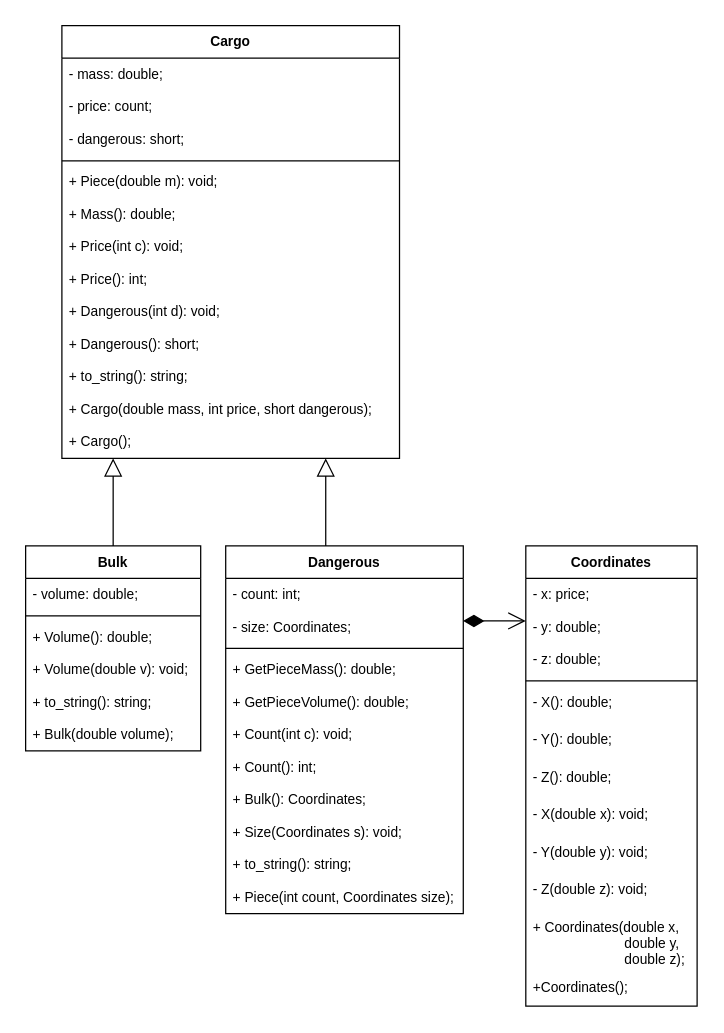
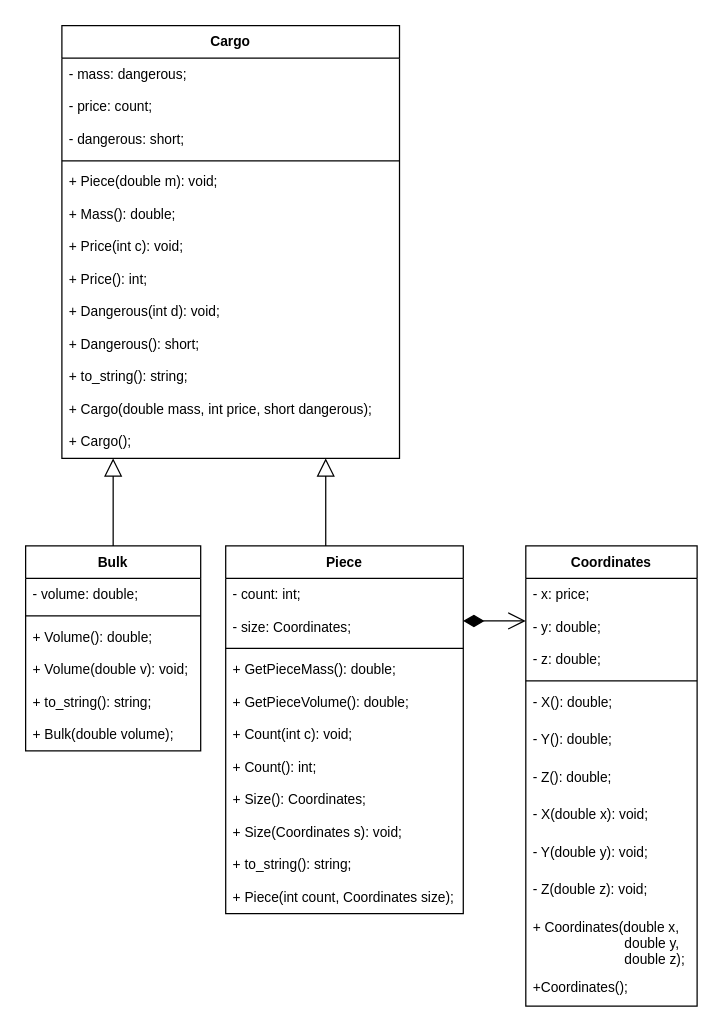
  <mxCell id="0" />
  <mxCell id="1" parent="0" />
  <mxCell id="2" value="Cargo" style="swimlane;fontStyle=1;align=center;verticalAlign=top;childLayout=stackLayout;horizontal=1;startSize=26;horizontalStack=0;resizeParent=1;resizeParentMax=0;resizeLast=0;collapsible=1;marginBottom=0;fontSize=11;strokeColor=default;strokeWidth=1;" parent="1" vertex="1"><mxGeometry x="49" y="20" width="270" height="346" as="geometry"><mxRectangle x="70" y="10" width="60" height="26" as="alternateBounds" /></mxGeometry></mxCell>
- <mxCell id="3" value="- mass: double;" style="text;strokeColor=none;fillColor=none;align=left;verticalAlign=top;spacingLeft=4;spacingRight=4;overflow=hidden;rotatable=0;points=[[0,0.5],[1,0.5]];portConstraint=eastwest;fontSize=11;" parent="2" vertex="1"><mxGeometry y="26" width="270" height="26" as="geometry" /></mxCell>
+ <mxCell id="3" value="- mass: dangerous;" style="text;strokeColor=none;fillColor=none;align=left;verticalAlign=top;spacingLeft=4;spacingRight=4;overflow=hidden;rotatable=0;points=[[0,0.5],[1,0.5]];portConstraint=eastwest;fontSize=11;" parent="2" vertex="1"><mxGeometry y="26" width="270" height="26" as="geometry" /></mxCell>
  <mxCell id="4" value="- price: count;" style="text;strokeColor=none;fillColor=none;align=left;verticalAlign=top;spacingLeft=4;spacingRight=4;overflow=hidden;rotatable=0;points=[[0,0.5],[1,0.5]];portConstraint=eastwest;fontSize=11;" parent="2" vertex="1"><mxGeometry y="52" width="270" height="26" as="geometry" /></mxCell>
  <mxCell id="5" value="- dangerous: short;" style="text;strokeColor=none;fillColor=none;align=left;verticalAlign=top;spacingLeft=4;spacingRight=4;overflow=hidden;rotatable=0;points=[[0,0.5],[1,0.5]];portConstraint=eastwest;fontSize=11;" parent="2" vertex="1"><mxGeometry y="78" width="270" height="26" as="geometry" /></mxCell>
  <mxCell id="6" value="" style="line;strokeWidth=1;fillColor=none;align=left;verticalAlign=middle;spacingTop=-1;spacingLeft=3;spacingRight=3;rotatable=0;labelPosition=right;points=[];portConstraint=eastwest;fontSize=11;" parent="2" vertex="1"><mxGeometry y="104" width="270" height="8" as="geometry" /></mxCell>
  <mxCell id="7" value="+ Piece(double m): void;" style="text;strokeColor=none;fillColor=none;align=left;verticalAlign=top;spacingLeft=4;spacingRight=4;overflow=hidden;rotatable=0;points=[[0,0.5],[1,0.5]];portConstraint=eastwest;fontSize=11;" parent="2" vertex="1"><mxGeometry y="112" width="270" height="26" as="geometry" /></mxCell>
  <mxCell id="8" value="+ Mass(): double;" style="text;strokeColor=none;fillColor=none;align=left;verticalAlign=top;spacingLeft=4;spacingRight=4;overflow=hidden;rotatable=0;points=[[0,0.5],[1,0.5]];portConstraint=eastwest;fontSize=11;" parent="2" vertex="1"><mxGeometry y="138" width="270" height="26" as="geometry" /></mxCell>
  <mxCell id="9" value="+ Price(int c): void;" style="text;strokeColor=none;fillColor=none;align=left;verticalAlign=top;spacingLeft=4;spacingRight=4;overflow=hidden;rotatable=0;points=[[0,0.5],[1,0.5]];portConstraint=eastwest;fontSize=11;" parent="2" vertex="1"><mxGeometry y="164" width="270" height="26" as="geometry" /></mxCell>
  <mxCell id="10" value="+ Price(): int;" style="text;strokeColor=none;fillColor=none;align=left;verticalAlign=top;spacingLeft=4;spacingRight=4;overflow=hidden;rotatable=0;points=[[0,0.5],[1,0.5]];portConstraint=eastwest;fontSize=11;" parent="2" vertex="1"><mxGeometry y="190" width="270" height="26" as="geometry" /></mxCell>
  <mxCell id="11" value="+ Dangerous(int d): void;" style="text;strokeColor=none;fillColor=none;align=left;verticalAlign=top;spacingLeft=4;spacingRight=4;overflow=hidden;rotatable=0;points=[[0,0.5],[1,0.5]];portConstraint=eastwest;fontSize=11;" parent="2" vertex="1"><mxGeometry y="216" width="270" height="26" as="geometry" /></mxCell>
  <mxCell id="12" value="+ Dangerous(): short;" style="text;strokeColor=none;fillColor=none;align=left;verticalAlign=top;spacingLeft=4;spacingRight=4;overflow=hidden;rotatable=0;points=[[0,0.5],[1,0.5]];portConstraint=eastwest;fontSize=11;" parent="2" vertex="1"><mxGeometry y="242" width="270" height="26" as="geometry" /></mxCell>
  <mxCell id="13" value="+ to_string(): string;" style="text;strokeColor=none;fillColor=none;align=left;verticalAlign=top;spacingLeft=4;spacingRight=4;overflow=hidden;rotatable=0;points=[[0,0.5],[1,0.5]];portConstraint=eastwest;fontSize=11;" parent="2" vertex="1"><mxGeometry y="268" width="270" height="26" as="geometry" /></mxCell>
  <mxCell id="14" value="+ Cargo(double mass, int price, short dangerous);" style="text;strokeColor=none;fillColor=none;align=left;verticalAlign=top;spacingLeft=4;spacingRight=4;overflow=hidden;rotatable=0;points=[[0,0.5],[1,0.5]];portConstraint=eastwest;fontSize=11;" parent="2" vertex="1"><mxGeometry y="294" width="270" height="26" as="geometry" /></mxCell>
  <mxCell id="15" value="+ Cargo();" style="text;strokeColor=none;fillColor=none;align=left;verticalAlign=top;spacingLeft=4;spacingRight=4;overflow=hidden;rotatable=0;points=[[0,0.5],[1,0.5]];portConstraint=eastwest;fontSize=11;" vertex="1" parent="2"><mxGeometry y="320" width="270" height="26" as="geometry" /></mxCell>
- <mxCell id="16" value="Dangerous" style="swimlane;fontStyle=1;align=center;verticalAlign=top;childLayout=stackLayout;horizontal=1;startSize=26;horizontalStack=0;resizeParent=1;resizeParentMax=0;resizeLast=0;collapsible=1;marginBottom=0;fontSize=11;strokeColor=default;strokeWidth=1;" parent="1" vertex="1"><mxGeometry x="180" y="436" width="190" height="294" as="geometry"><mxRectangle x="200" y="400" width="190" height="26" as="alternateBounds" /></mxGeometry></mxCell>
+ <mxCell id="16" value="Piece" style="swimlane;fontStyle=1;align=center;verticalAlign=top;childLayout=stackLayout;horizontal=1;startSize=26;horizontalStack=0;resizeParent=1;resizeParentMax=0;resizeLast=0;collapsible=1;marginBottom=0;fontSize=11;strokeColor=default;strokeWidth=1;" parent="1" vertex="1"><mxGeometry x="180" y="436" width="190" height="294" as="geometry"><mxRectangle x="200" y="400" width="190" height="26" as="alternateBounds" /></mxGeometry></mxCell>
  <mxCell id="17" value="- count: int;" style="text;strokeColor=none;fillColor=none;align=left;verticalAlign=top;spacingLeft=4;spacingRight=4;overflow=hidden;rotatable=0;points=[[0,0.5],[1,0.5]];portConstraint=eastwest;fontSize=11;" parent="16" vertex="1"><mxGeometry y="26" width="190" height="26" as="geometry" /></mxCell>
  <mxCell id="18" value="- size: Coordinates;" style="text;strokeColor=none;fillColor=none;align=left;verticalAlign=top;spacingLeft=4;spacingRight=4;overflow=hidden;rotatable=0;points=[[0,0.5],[1,0.5]];portConstraint=eastwest;fontSize=11;" parent="16" vertex="1"><mxGeometry y="52" width="190" height="26" as="geometry" /></mxCell>
  <mxCell id="19" value="" style="line;strokeWidth=1;fillColor=none;align=left;verticalAlign=middle;spacingTop=-1;spacingLeft=3;spacingRight=3;rotatable=0;labelPosition=right;points=[];portConstraint=eastwest;fontSize=11;" parent="16" vertex="1"><mxGeometry y="78" width="190" height="8" as="geometry" /></mxCell>
  <mxCell id="20" value="+ GetPieceMass(): double;" style="text;strokeColor=none;fillColor=none;align=left;verticalAlign=top;spacingLeft=4;spacingRight=4;overflow=hidden;rotatable=0;points=[[0,0.5],[1,0.5]];portConstraint=eastwest;fontSize=11;" parent="16" vertex="1"><mxGeometry y="86" width="190" height="26" as="geometry" /></mxCell>
  <mxCell id="21" value="+ GetPieceVolume(): double;" style="text;strokeColor=none;fillColor=none;align=left;verticalAlign=top;spacingLeft=4;spacingRight=4;overflow=hidden;rotatable=0;points=[[0,0.5],[1,0.5]];portConstraint=eastwest;fontSize=11;" parent="16" vertex="1"><mxGeometry y="112" width="190" height="26" as="geometry" /></mxCell>
  <mxCell id="22" value="+ Count(int c): void;" style="text;strokeColor=none;fillColor=none;align=left;verticalAlign=top;spacingLeft=4;spacingRight=4;overflow=hidden;rotatable=0;points=[[0,0.5],[1,0.5]];portConstraint=eastwest;fontSize=11;" parent="16" vertex="1"><mxGeometry y="138" width="190" height="26" as="geometry" /></mxCell>
  <mxCell id="23" value="+ Count(): int;" style="text;strokeColor=none;fillColor=none;align=left;verticalAlign=top;spacingLeft=4;spacingRight=4;overflow=hidden;rotatable=0;points=[[0,0.5],[1,0.5]];portConstraint=eastwest;fontSize=11;" parent="16" vertex="1"><mxGeometry y="164" width="190" height="26" as="geometry" /></mxCell>
- <mxCell id="24" value="+ Bulk(): Coordinates;" style="text;strokeColor=none;fillColor=none;align=left;verticalAlign=top;spacingLeft=4;spacingRight=4;overflow=hidden;rotatable=0;points=[[0,0.5],[1,0.5]];portConstraint=eastwest;fontSize=11;" parent="16" vertex="1"><mxGeometry y="190" width="190" height="26" as="geometry" /></mxCell>
+ <mxCell id="24" value="+ Size(): Coordinates;" style="text;strokeColor=none;fillColor=none;align=left;verticalAlign=top;spacingLeft=4;spacingRight=4;overflow=hidden;rotatable=0;points=[[0,0.5],[1,0.5]];portConstraint=eastwest;fontSize=11;" parent="16" vertex="1"><mxGeometry y="190" width="190" height="26" as="geometry" /></mxCell>
  <mxCell id="25" value="+ Size(Coordinates s): void;" style="text;strokeColor=none;fillColor=none;align=left;verticalAlign=top;spacingLeft=4;spacingRight=4;overflow=hidden;rotatable=0;points=[[0,0.5],[1,0.5]];portConstraint=eastwest;fontSize=11;" parent="16" vertex="1"><mxGeometry y="216" width="190" height="26" as="geometry" /></mxCell>
  <mxCell id="26" value="+ to_string(): string;" style="text;strokeColor=none;fillColor=none;align=left;verticalAlign=top;spacingLeft=4;spacingRight=4;overflow=hidden;rotatable=0;points=[[0,0.5],[1,0.5]];portConstraint=eastwest;fontSize=11;" parent="16" vertex="1"><mxGeometry y="242" width="190" height="26" as="geometry" /></mxCell>
  <mxCell id="27" value="+ Piece(int count, Coordinates size);" style="text;strokeColor=none;fillColor=none;align=left;verticalAlign=top;spacingLeft=4;spacingRight=4;overflow=hidden;rotatable=0;points=[[0,0.5],[1,0.5]];portConstraint=eastwest;fontSize=11;" parent="16" vertex="1"><mxGeometry y="268" width="190" height="26" as="geometry" /></mxCell>
  <mxCell id="28" value="Coordinates" style="swimlane;fontStyle=1;align=center;verticalAlign=top;childLayout=stackLayout;horizontal=1;startSize=26;horizontalStack=0;resizeParent=1;resizeParentMax=0;resizeLast=0;collapsible=1;marginBottom=0;fontSize=11;strokeColor=default;strokeWidth=1;" parent="1" vertex="1"><mxGeometry x="420" y="436" width="137" height="368" as="geometry"><mxRectangle x="440" y="400" width="130" height="26" as="alternateBounds" /></mxGeometry></mxCell>
  <mxCell id="29" value="- x: price;" style="text;strokeColor=none;fillColor=none;align=left;verticalAlign=top;spacingLeft=4;spacingRight=4;overflow=hidden;rotatable=0;points=[[0,0.5],[1,0.5]];portConstraint=eastwest;fontSize=11;" parent="28" vertex="1"><mxGeometry y="26" width="137" height="26" as="geometry" /></mxCell>
  <mxCell id="30" value="- y: double;" style="text;strokeColor=none;fillColor=none;align=left;verticalAlign=top;spacingLeft=4;spacingRight=4;overflow=hidden;rotatable=0;points=[[0,0.5],[1,0.5]];portConstraint=eastwest;fontSize=11;" parent="28" vertex="1"><mxGeometry y="52" width="137" height="26" as="geometry" /></mxCell>
  <mxCell id="31" value="- z: double;" style="text;strokeColor=none;fillColor=none;align=left;verticalAlign=top;spacingLeft=4;spacingRight=4;overflow=hidden;rotatable=0;points=[[0,0.5],[1,0.5]];portConstraint=eastwest;fontSize=11;" parent="28" vertex="1"><mxGeometry y="78" width="137" height="26" as="geometry" /></mxCell>
  <mxCell id="32" value="" style="line;strokeWidth=1;fillColor=none;align=left;verticalAlign=middle;spacingTop=-1;spacingLeft=3;spacingRight=3;rotatable=0;labelPosition=right;points=[];portConstraint=eastwest;fontSize=11;" parent="28" vertex="1"><mxGeometry y="104" width="137" height="8" as="geometry" /></mxCell>
  <mxCell id="33" value="- X(): double;" style="text;strokeColor=none;fillColor=none;align=left;verticalAlign=top;spacingLeft=4;spacingRight=4;overflow=hidden;rotatable=0;points=[[0,0.5],[1,0.5]];portConstraint=eastwest;fontSize=11;" vertex="1" parent="28"><mxGeometry y="112" width="137" height="30" as="geometry" /></mxCell>
  <mxCell id="34" value="- Y(): double;" style="text;strokeColor=none;fillColor=none;align=left;verticalAlign=top;spacingLeft=4;spacingRight=4;overflow=hidden;rotatable=0;points=[[0,0.5],[1,0.5]];portConstraint=eastwest;fontSize=11;" vertex="1" parent="28"><mxGeometry y="142" width="137" height="30" as="geometry" /></mxCell>
  <mxCell id="35" value="- Z(): double;" style="text;strokeColor=none;fillColor=none;align=left;verticalAlign=top;spacingLeft=4;spacingRight=4;overflow=hidden;rotatable=0;points=[[0,0.5],[1,0.5]];portConstraint=eastwest;fontSize=11;" vertex="1" parent="28"><mxGeometry y="172" width="137" height="30" as="geometry" /></mxCell>
  <mxCell id="36" value="- X(double x): void;" style="text;strokeColor=none;fillColor=none;align=left;verticalAlign=top;spacingLeft=4;spacingRight=4;overflow=hidden;rotatable=0;points=[[0,0.5],[1,0.5]];portConstraint=eastwest;fontSize=11;" vertex="1" parent="28"><mxGeometry y="202" width="137" height="30" as="geometry" /></mxCell>
  <mxCell id="37" value="- Y(double y): void;" style="text;strokeColor=none;fillColor=none;align=left;verticalAlign=top;spacingLeft=4;spacingRight=4;overflow=hidden;rotatable=0;points=[[0,0.5],[1,0.5]];portConstraint=eastwest;fontSize=11;" vertex="1" parent="28"><mxGeometry y="232" width="137" height="30" as="geometry" /></mxCell>
  <mxCell id="38" value="- Z(double z): void;" style="text;strokeColor=none;fillColor=none;align=left;verticalAlign=top;spacingLeft=4;spacingRight=4;overflow=hidden;rotatable=0;points=[[0,0.5],[1,0.5]];portConstraint=eastwest;fontSize=11;" vertex="1" parent="28"><mxGeometry y="262" width="137" height="30" as="geometry" /></mxCell>
  <mxCell id="39" value="+ Coordinates(double x,&#10;                        double y,&#10;                        double z);" style="text;strokeColor=none;fillColor=none;align=left;verticalAlign=top;spacingLeft=4;spacingRight=4;overflow=hidden;rotatable=0;points=[[0,0.5],[1,0.5]];portConstraint=eastwest;fontSize=11;" parent="28" vertex="1"><mxGeometry y="292" width="137" height="48" as="geometry" /></mxCell>
  <mxCell id="40" value="+Coordinates();" style="text;strokeColor=none;fillColor=none;align=left;verticalAlign=top;spacingLeft=4;spacingRight=4;overflow=hidden;rotatable=0;points=[[0,0.5],[1,0.5]];portConstraint=eastwest;fontSize=11;" vertex="1" parent="28"><mxGeometry y="340" width="137" height="28" as="geometry" /></mxCell>
  <mxCell id="41" value="" style="endArrow=open;html=1;endSize=12;startArrow=diamondThin;startSize=14;startFill=1;edgeStyle=orthogonalEdgeStyle;align=left;verticalAlign=bottom;rounded=0;fontSize=11;" parent="1" edge="1"><mxGeometry x="-1" y="3" relative="1" as="geometry"><mxPoint x="370" y="496" as="sourcePoint" /><mxPoint x="420" y="496" as="targetPoint" /></mxGeometry></mxCell>
  <mxCell id="42" value="Bulk" style="swimlane;fontStyle=1;align=center;verticalAlign=top;childLayout=stackLayout;horizontal=1;startSize=26;horizontalStack=0;resizeParent=1;resizeParentMax=0;resizeLast=0;collapsible=1;marginBottom=0;fontSize=11;strokeColor=default;strokeWidth=1;" parent="1" vertex="1"><mxGeometry x="20" y="436" width="140" height="164" as="geometry"><mxRectangle x="40" y="400" width="140" height="26" as="alternateBounds" /></mxGeometry></mxCell>
  <mxCell id="43" value="- volume: double;" style="text;strokeColor=none;fillColor=none;align=left;verticalAlign=top;spacingLeft=4;spacingRight=4;overflow=hidden;rotatable=0;points=[[0,0.5],[1,0.5]];portConstraint=eastwest;fontSize=11;" parent="42" vertex="1"><mxGeometry y="26" width="140" height="26" as="geometry" /></mxCell>
  <mxCell id="44" value="" style="line;strokeWidth=1;fillColor=none;align=left;verticalAlign=middle;spacingTop=-1;spacingLeft=3;spacingRight=3;rotatable=0;labelPosition=right;points=[];portConstraint=eastwest;fontSize=11;" parent="42" vertex="1"><mxGeometry y="52" width="140" height="8" as="geometry" /></mxCell>
  <mxCell id="45" value="+ Volume(): double;" style="text;strokeColor=none;fillColor=none;align=left;verticalAlign=top;spacingLeft=4;spacingRight=4;overflow=hidden;rotatable=0;points=[[0,0.5],[1,0.5]];portConstraint=eastwest;fontSize=11;" parent="42" vertex="1"><mxGeometry y="60" width="140" height="26" as="geometry" /></mxCell>
  <mxCell id="46" value="+ Volume(double v): void;" style="text;strokeColor=none;fillColor=none;align=left;verticalAlign=top;spacingLeft=4;spacingRight=4;overflow=hidden;rotatable=0;points=[[0,0.5],[1,0.5]];portConstraint=eastwest;fontSize=11;" parent="42" vertex="1"><mxGeometry y="86" width="140" height="26" as="geometry" /></mxCell>
  <mxCell id="47" value="+ to_string(): string;" style="text;strokeColor=none;fillColor=none;align=left;verticalAlign=top;spacingLeft=4;spacingRight=4;overflow=hidden;rotatable=0;points=[[0,0.5],[1,0.5]];portConstraint=eastwest;fontSize=11;" parent="42" vertex="1"><mxGeometry y="112" width="140" height="26" as="geometry" /></mxCell>
  <mxCell id="48" value="+ Bulk(double volume);" style="text;strokeColor=none;fillColor=none;align=left;verticalAlign=top;spacingLeft=4;spacingRight=4;overflow=hidden;rotatable=0;points=[[0,0.5],[1,0.5]];portConstraint=eastwest;fontSize=11;" parent="42" vertex="1"><mxGeometry y="138" width="140" height="26" as="geometry" /></mxCell>
  <mxCell id="49" value="" style="endArrow=block;endFill=0;endSize=12;html=1;rounded=0;fontSize=11;exitX=0.5;exitY=0;exitDx=0;exitDy=0;" parent="1" source="42" edge="1"><mxGeometry width="160" relative="1" as="geometry"><mxPoint x="70" y="406" as="sourcePoint" /><mxPoint x="90" y="366" as="targetPoint" /></mxGeometry></mxCell>
  <mxCell id="50" value="" style="endArrow=block;endFill=0;endSize=12;html=1;rounded=0;fontSize=11;exitX=0.5;exitY=0;exitDx=0;exitDy=0;" parent="1" edge="1"><mxGeometry width="160" relative="1" as="geometry"><mxPoint x="260" y="436" as="sourcePoint" /><mxPoint x="260" y="366" as="targetPoint" /></mxGeometry></mxCell>
